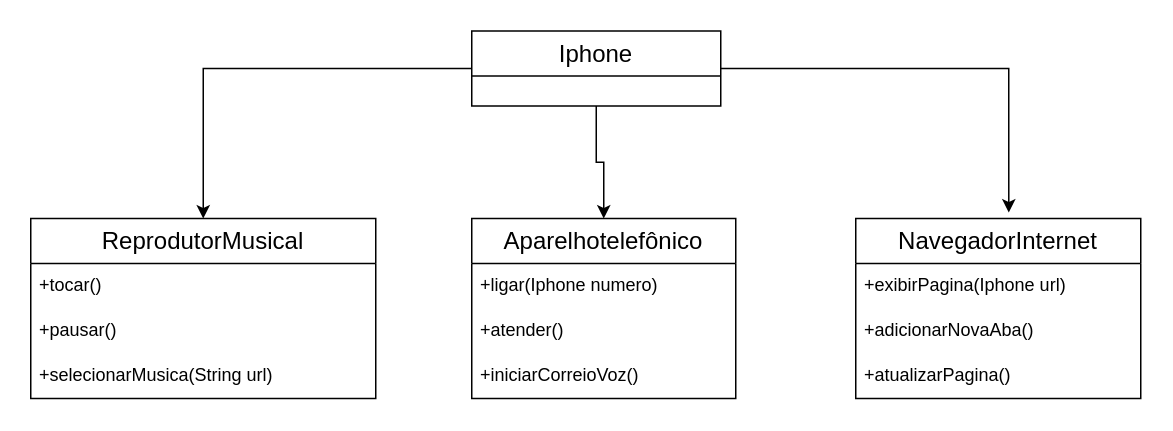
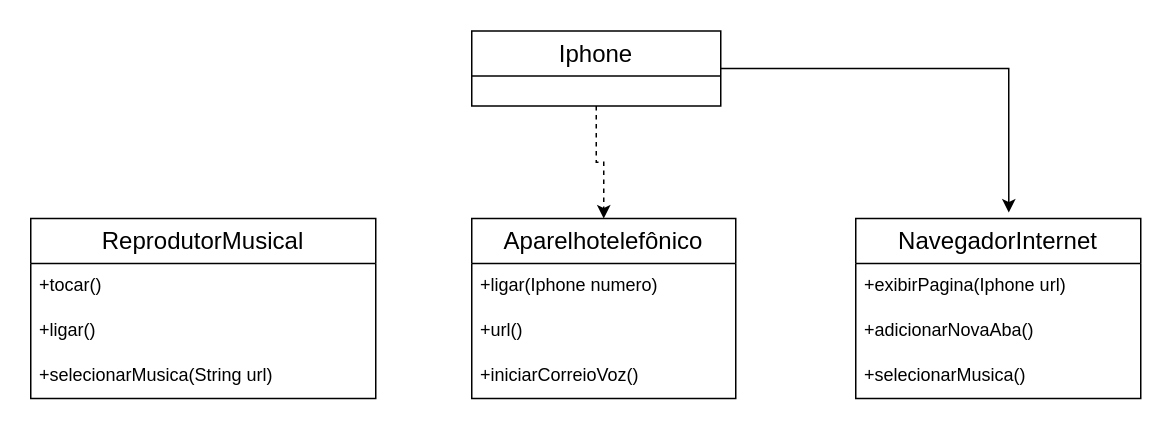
  <mxCell id="0" />
  <mxCell id="1" parent="0" />
- <mxCell id="2" style="edgeStyle=orthogonalEdgeStyle;rounded=0;orthogonalLoop=1;jettySize=auto;html=1;exitX=0;exitY=0.5;exitDx=0;exitDy=0;" edge="1" parent="1" source="4" target="5"><mxGeometry relative="1" as="geometry" /></mxCell>
- <mxCell id="3" style="edgeStyle=orthogonalEdgeStyle;rounded=0;orthogonalLoop=1;jettySize=auto;html=1;entryX=0.5;entryY=0;entryDx=0;entryDy=0;" edge="1" parent="1" source="4" target="9"><mxGeometry relative="1" as="geometry" /></mxCell>
+ <mxCell id="3" style="edgeStyle=orthogonalEdgeStyle;rounded=0;orthogonalLoop=1;jettySize=auto;html=1;entryX=0.5;entryY=0;entryDx=0;entryDy=0;dashed=1;" edge="1" parent="1" source="4" target="9"><mxGeometry relative="1" as="geometry" /></mxCell>
  <mxCell id="4" value="&lt;font style=&quot;font-size: 16px;&quot;&gt;Iphone&lt;/font&gt;" style="swimlane;fontStyle=0;childLayout=stackLayout;horizontal=1;startSize=30;horizontalStack=0;resizeParent=1;resizeParentMax=0;resizeLast=0;collapsible=1;marginBottom=0;whiteSpace=wrap;html=1;" vertex="1" parent="1"><mxGeometry x="314" y="20" width="166" height="50" as="geometry" /></mxCell>
  <mxCell id="5" value="&lt;font style=&quot;font-size: 16px;&quot;&gt;ReprodutorMusical&lt;/font&gt;" style="swimlane;fontStyle=0;childLayout=stackLayout;horizontal=1;startSize=30;horizontalStack=0;resizeParent=1;resizeParentMax=0;resizeLast=0;collapsible=1;marginBottom=0;whiteSpace=wrap;html=1;align=center;" vertex="1" parent="1"><mxGeometry x="20" y="145" width="230" height="120" as="geometry" /></mxCell>
  <mxCell id="6" value="+tocar()" style="text;strokeColor=none;fillColor=none;align=left;verticalAlign=middle;spacingLeft=4;spacingRight=4;overflow=hidden;points=[[0,0.5],[1,0.5]];portConstraint=eastwest;rotatable=0;whiteSpace=wrap;html=1;" vertex="1" parent="5"><mxGeometry y="30" width="230" height="30" as="geometry" /></mxCell>
- <mxCell id="7" value="+pausar()" style="text;strokeColor=none;fillColor=none;align=left;verticalAlign=middle;spacingLeft=4;spacingRight=4;overflow=hidden;points=[[0,0.5],[1,0.5]];portConstraint=eastwest;rotatable=0;whiteSpace=wrap;html=1;" vertex="1" parent="5"><mxGeometry y="60" width="230" height="30" as="geometry" /></mxCell>
+ <mxCell id="7" value="+ligar()" style="text;strokeColor=none;fillColor=none;align=left;verticalAlign=middle;spacingLeft=4;spacingRight=4;overflow=hidden;points=[[0,0.5],[1,0.5]];portConstraint=eastwest;rotatable=0;whiteSpace=wrap;html=1;" vertex="1" parent="5"><mxGeometry y="60" width="230" height="30" as="geometry" /></mxCell>
  <mxCell id="8" value="+selecionarMusica(String url)" style="text;strokeColor=none;fillColor=none;align=left;verticalAlign=middle;spacingLeft=4;spacingRight=4;overflow=hidden;points=[[0,0.5],[1,0.5]];portConstraint=eastwest;rotatable=0;whiteSpace=wrap;html=1;" vertex="1" parent="5"><mxGeometry y="90" width="230" height="30" as="geometry" /></mxCell>
  <mxCell id="9" value="&lt;font style=&quot;font-size: 16px;&quot;&gt;Aparelhotelefônico&lt;/font&gt;" style="swimlane;fontStyle=0;childLayout=stackLayout;horizontal=1;startSize=30;horizontalStack=0;resizeParent=1;resizeParentMax=0;resizeLast=0;collapsible=1;marginBottom=0;whiteSpace=wrap;html=1;" vertex="1" parent="1"><mxGeometry x="314" y="145" width="176" height="120" as="geometry" /></mxCell>
  <mxCell id="10" value="+ligar(Iphone numero)" style="text;strokeColor=none;fillColor=none;align=left;verticalAlign=middle;spacingLeft=4;spacingRight=4;overflow=hidden;points=[[0,0.5],[1,0.5]];portConstraint=eastwest;rotatable=0;whiteSpace=wrap;html=1;" vertex="1" parent="9"><mxGeometry y="30" width="176" height="30" as="geometry" /></mxCell>
- <mxCell id="11" value="+atender()" style="text;strokeColor=none;fillColor=none;align=left;verticalAlign=middle;spacingLeft=4;spacingRight=4;overflow=hidden;points=[[0,0.5],[1,0.5]];portConstraint=eastwest;rotatable=0;whiteSpace=wrap;html=1;" vertex="1" parent="9"><mxGeometry y="60" width="176" height="30" as="geometry" /></mxCell>
+ <mxCell id="11" value="+url()" style="text;strokeColor=none;fillColor=none;align=left;verticalAlign=middle;spacingLeft=4;spacingRight=4;overflow=hidden;points=[[0,0.5],[1,0.5]];portConstraint=eastwest;rotatable=0;whiteSpace=wrap;html=1;" vertex="1" parent="9"><mxGeometry y="60" width="176" height="30" as="geometry" /></mxCell>
  <mxCell id="12" value="+iniciarCorreioVoz()" style="text;strokeColor=none;fillColor=none;align=left;verticalAlign=middle;spacingLeft=4;spacingRight=4;overflow=hidden;points=[[0,0.5],[1,0.5]];portConstraint=eastwest;rotatable=0;whiteSpace=wrap;html=1;" vertex="1" parent="9"><mxGeometry y="90" width="176" height="30" as="geometry" /></mxCell>
  <mxCell id="13" value="&lt;font style=&quot;font-size: 16px;&quot;&gt;NavegadorInternet&lt;/font&gt;" style="swimlane;fontStyle=0;childLayout=stackLayout;horizontal=1;startSize=30;horizontalStack=0;resizeParent=1;resizeParentMax=0;resizeLast=0;collapsible=1;marginBottom=0;whiteSpace=wrap;html=1;" vertex="1" parent="1"><mxGeometry x="570" y="145" width="190" height="120" as="geometry" /></mxCell>
  <mxCell id="14" value="+exibirPagina(Iphone url)" style="text;strokeColor=none;fillColor=none;align=left;verticalAlign=middle;spacingLeft=4;spacingRight=4;overflow=hidden;points=[[0,0.5],[1,0.5]];portConstraint=eastwest;rotatable=0;whiteSpace=wrap;html=1;" vertex="1" parent="13"><mxGeometry y="30" width="190" height="30" as="geometry" /></mxCell>
  <mxCell id="15" value="+adicionarNovaAba()" style="text;strokeColor=none;fillColor=none;align=left;verticalAlign=middle;spacingLeft=4;spacingRight=4;overflow=hidden;points=[[0,0.5],[1,0.5]];portConstraint=eastwest;rotatable=0;whiteSpace=wrap;html=1;" vertex="1" parent="13"><mxGeometry y="60" width="190" height="30" as="geometry" /></mxCell>
- <mxCell id="16" value="+atualizarPagina()" style="text;strokeColor=none;fillColor=none;align=left;verticalAlign=middle;spacingLeft=4;spacingRight=4;overflow=hidden;points=[[0,0.5],[1,0.5]];portConstraint=eastwest;rotatable=0;whiteSpace=wrap;html=1;" vertex="1" parent="13"><mxGeometry y="90" width="190" height="30" as="geometry" /></mxCell>
+ <mxCell id="16" value="+selecionarMusica()" style="text;strokeColor=none;fillColor=none;align=left;verticalAlign=middle;spacingLeft=4;spacingRight=4;overflow=hidden;points=[[0,0.5],[1,0.5]];portConstraint=eastwest;rotatable=0;whiteSpace=wrap;html=1;" vertex="1" parent="13"><mxGeometry y="90" width="190" height="30" as="geometry" /></mxCell>
  <mxCell id="17" style="edgeStyle=orthogonalEdgeStyle;rounded=0;orthogonalLoop=1;jettySize=auto;html=1;entryX=0.537;entryY=-0.033;entryDx=0;entryDy=0;entryPerimeter=0;" edge="1" parent="1" source="4" target="13"><mxGeometry relative="1" as="geometry" /></mxCell>
